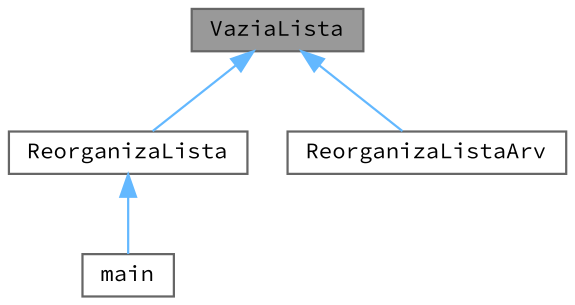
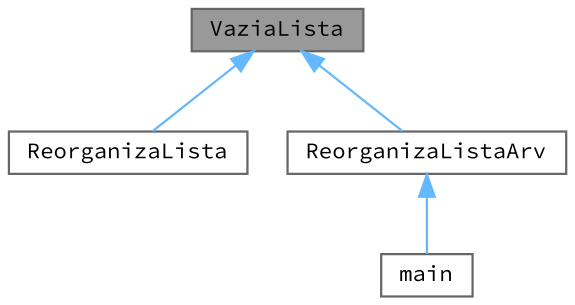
  digraph {
    fontname="Source Code Pro"
    rankdir=TB
    node [color=grey40 fillcolor=white fontname="Source Code Pro" fontsize=10 shape=box style=filled]
    edge [color=steelblue1 dir=back fontname="Source Code Pro" fontsize=10 labelfontname=Helvetica labelfontsize=10 style=solid]
    n1 [color=gray40 fillcolor=grey60 fontcolor=black height=0.2 label=VaziaLista width=0.4]
    n2 [height=0.2 label=ReorganizaLista width=0.4]
    n3 [height=0.2 label=ReorganizaListaArv width=0.4]
    n4 [height=0.2 label=main width=0.4]
    n1 -> n2
    n1 -> n3
-   n2 -> n4
+   n3 -> n4
  }
